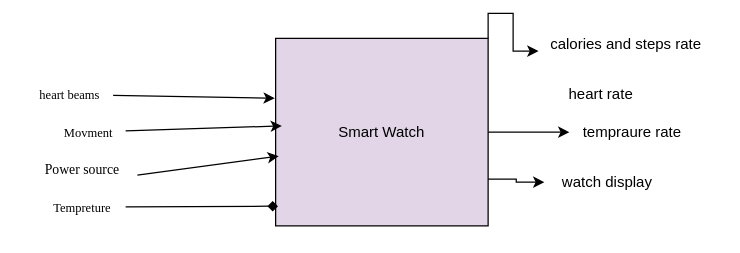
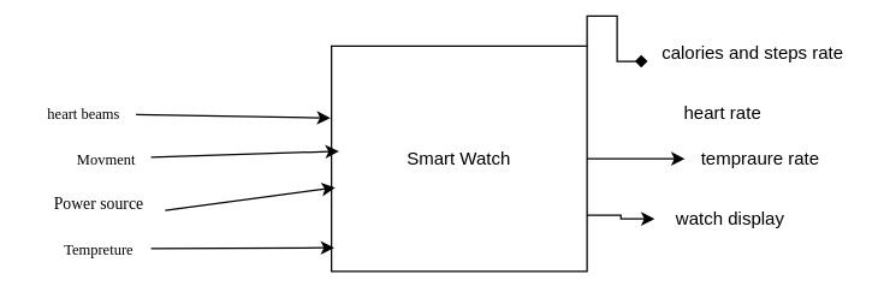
  <mxCell id="0" />
  <mxCell id="1" parent="0" />
  <mxCell id="2" style="edgeStyle=orthogonalEdgeStyle;rounded=0;orthogonalLoop=1;jettySize=auto;html=1;exitX=1;exitY=0.5;exitDx=0;exitDy=0;" edge="1" parent="1" source="4" target="12"><mxGeometry relative="1" as="geometry"><mxPoint x="435" y="105" as="targetPoint" /></mxGeometry></mxCell>
- <mxCell id="3" style="edgeStyle=orthogonalEdgeStyle;rounded=0;orthogonalLoop=1;jettySize=auto;html=1;exitX=1;exitY=0;exitDx=0;exitDy=0;entryX=0.002;entryY=0.673;entryDx=0;entryDy=0;entryPerimeter=0;" edge="1" parent="1" source="4" target="15"><mxGeometry relative="1" as="geometry" /></mxCell>
- <mxCell id="4" value="Smart Watch" style="rounded=0;whiteSpace=wrap;html=1;fillColor=#e1d5e7;" vertex="1" parent="1"><mxGeometry x="220" y="30" width="170" height="150" as="geometry" /></mxCell>
- <mxCell id="5" value="" style="endArrow=diamond;html=1;rounded=0;entryX=0.011;entryY=0.895;entryDx=0;entryDy=0;entryPerimeter=0;" edge="1" parent="1" source="9" target="4"><mxGeometry width="50" height="50" relative="1" as="geometry"><mxPoint x="125" y="150" as="sourcePoint" /><mxPoint x="205" y="150" as="targetPoint" /><Array as="points" /></mxGeometry></mxCell>
+ <mxCell id="3" style="edgeStyle=orthogonalEdgeStyle;rounded=0;orthogonalLoop=1;jettySize=auto;html=1;exitX=1;exitY=0;exitDx=0;exitDy=0;entryX=0.002;entryY=0.673;entryDx=0;entryDy=0;entryPerimeter=0;endArrow=diamond;" edge="1" parent="1" source="4" target="15"><mxGeometry relative="1" as="geometry" /></mxCell>
+ <mxCell id="4" value="Smart Watch" style="rounded=0;whiteSpace=wrap;html=1;" vertex="1" parent="1"><mxGeometry x="220" y="30" width="170" height="150" as="geometry" /></mxCell>
+ <mxCell id="5" value="" style="endArrow=classic;html=1;rounded=0;entryX=0.011;entryY=0.895;entryDx=0;entryDy=0;entryPerimeter=0;" edge="1" parent="1" source="9" target="4"><mxGeometry width="50" height="50" relative="1" as="geometry"><mxPoint x="125" y="150" as="sourcePoint" /><mxPoint x="205" y="150" as="targetPoint" /><Array as="points" /></mxGeometry></mxCell>
  <mxCell id="6" value="" style="endArrow=classic;html=1;rounded=0;" edge="1" parent="1" source="10"><mxGeometry width="50" height="50" relative="1" as="geometry"><mxPoint x="125" y="120" as="sourcePoint" /><mxPoint x="225" y="100" as="targetPoint" /><Array as="points" /></mxGeometry></mxCell>
  <mxCell id="7" value="" style="endArrow=classic;html=1;rounded=0;entryX=-0.004;entryY=0.319;entryDx=0;entryDy=0;entryPerimeter=0;" edge="1" parent="1" source="8" target="4"><mxGeometry width="50" height="50" relative="1" as="geometry"><mxPoint x="125" y="90" as="sourcePoint" /><mxPoint x="205" y="90" as="targetPoint" /><Array as="points" /></mxGeometry></mxCell>
  <mxCell id="8" value="heart beams" style="text;html=1;align=center;verticalAlign=middle;resizable=0;points=[];autosize=1;strokeColor=none;fillColor=none;fontFamily=Times New Roman;fontSize=10;" vertex="1" parent="1"><mxGeometry x="20" y="60" width="70" height="30" as="geometry" /></mxCell>
  <mxCell id="9" value="Tempreture" style="text;html=1;align=center;verticalAlign=middle;resizable=0;points=[];autosize=1;strokeColor=none;fillColor=none;fontFamily=Times New Roman;fontSize=10;" vertex="1" parent="1"><mxGeometry x="30" y="150" width="70" height="30" as="geometry" /></mxCell>
  <mxCell id="10" value="Movment" style="text;html=1;align=center;verticalAlign=middle;resizable=0;points=[];autosize=1;strokeColor=none;fillColor=none;fontFamily=Times New Roman;fontSize=10;" vertex="1" parent="1"><mxGeometry x="40" y="90" width="60" height="30" as="geometry" /></mxCell>
  <mxCell id="11" value="heart rate" style="text;html=1;align=center;verticalAlign=middle;resizable=0;points=[];autosize=1;strokeColor=none;fillColor=none;" vertex="1" parent="1"><mxGeometry x="445" y="60" width="70" height="30" as="geometry" /></mxCell>
  <mxCell id="12" value="tempraure rate" style="text;html=1;align=center;verticalAlign=middle;resizable=0;points=[];autosize=1;strokeColor=none;fillColor=none;" vertex="1" parent="1"><mxGeometry x="455" y="90" width="100" height="30" as="geometry" /></mxCell>
  <mxCell id="13" value="" style="edgeStyle=orthogonalEdgeStyle;rounded=0;orthogonalLoop=1;jettySize=auto;html=1;exitX=1;exitY=0.75;exitDx=0;exitDy=0;" edge="1" parent="1" source="4" target="14"><mxGeometry relative="1" as="geometry"><mxPoint x="455" y="133" as="targetPoint" /><mxPoint x="365" y="133" as="sourcePoint" /></mxGeometry></mxCell>
  <mxCell id="14" value="watch display" style="text;html=1;align=center;verticalAlign=middle;resizable=0;points=[];autosize=1;strokeColor=none;fillColor=none;" vertex="1" parent="1"><mxGeometry x="435" y="130" width="100" height="30" as="geometry" /></mxCell>
  <mxCell id="15" value="calories and steps rate" style="text;html=1;align=center;verticalAlign=middle;resizable=0;points=[];autosize=1;strokeColor=none;fillColor=none;" vertex="1" parent="1"><mxGeometry x="430" y="20" width="140" height="30" as="geometry" /></mxCell>
  <mxCell id="16" value="" style="endArrow=classic;html=1;rounded=0;exitX=1.055;exitY=0.647;exitDx=0;exitDy=0;exitPerimeter=0;entryX=0.015;entryY=0.628;entryDx=0;entryDy=0;entryPerimeter=0;" edge="1" parent="1" source="17" target="4"><mxGeometry width="50" height="50" relative="1" as="geometry"><mxPoint x="90" y="130" as="sourcePoint" /><mxPoint x="205" y="134" as="targetPoint" /><Array as="points" /></mxGeometry></mxCell>
  <mxCell id="17" value="&lt;font style=&quot;font-size: 11px;&quot; face=&quot;Times New Roman&quot;&gt;Power source&lt;/font&gt;" style="text;html=1;align=center;verticalAlign=middle;resizable=0;points=[];autosize=1;strokeColor=none;fillColor=none;" vertex="1" parent="1"><mxGeometry x="25" y="120" width="80" height="30" as="geometry" /></mxCell>
